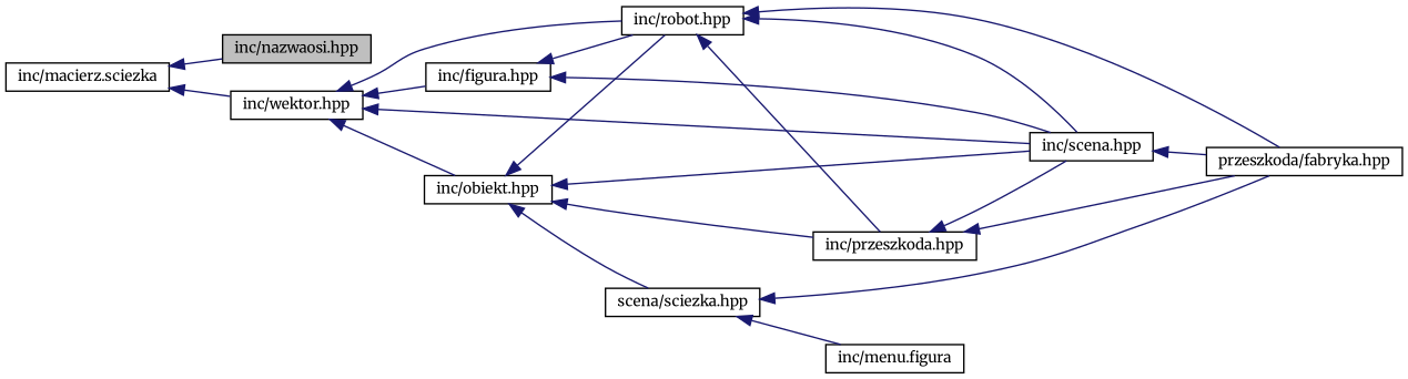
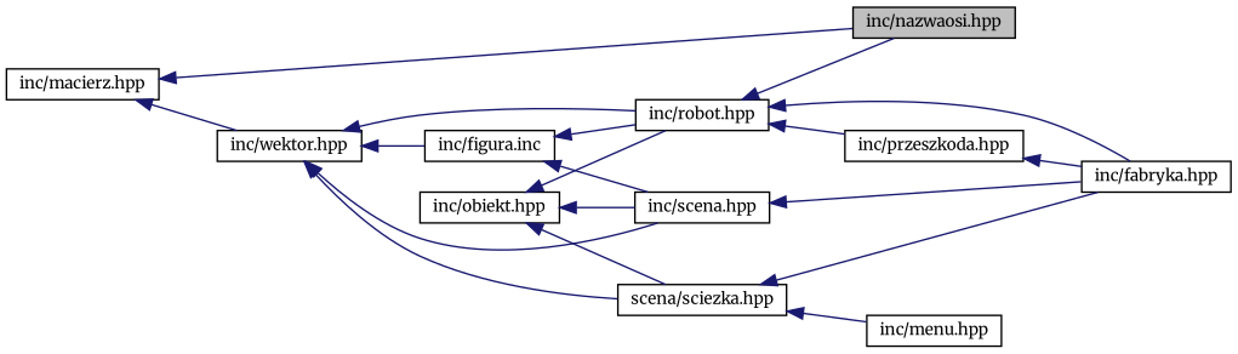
  digraph {
    fontname=Merriweather
    rankdir=LR
    node [color=black fillcolor=white fontname=Merriweather fontsize=10 shape=record style=filled]
    edge [color=midnightblue dir=back fontname=Merriweather fontsize=10 labelfontname=Helvetica labelfontsize=10 style=solid]
    n1 [fillcolor=grey75 fontcolor=black height=0.2 label="inc/nazwaosi.hpp" width=0.4]
-   n2 [height=0.2 label="inc/macierz.sciezka" width=0.4]
+   n2 [height=0.2 label="inc/macierz.hpp" width=0.4]
    n3 [height=0.2 label="inc/wektor.hpp" width=0.4]
-   n4 [height=0.2 label="inc/figura.hpp" width=0.4]
+   n4 [height=0.2 label="inc/figura.inc" width=0.4]
    n5 [height=0.2 label="inc/robot.hpp" width=0.4]
    n6 [height=0.2 label="inc/scena.hpp" width=0.4]
    n7 [height=0.2 label="scena/sciezka.hpp" width=0.4]
-   n8 [height=0.2 label="przeszkoda/fabryka.hpp" width=0.4]
+   n8 [height=0.2 label="inc/fabryka.hpp" width=0.4]
    n9 [height=0.2 label="inc/przeszkoda.hpp" width=0.4]
-   n10 [height=0.2 label="inc/menu.figura" width=0.4]
+   n10 [height=0.2 label="inc/menu.hpp" width=0.4]
    n11 [height=0.2 label="inc/obiekt.hpp" width=0.4]
    n2 -> n1
    n2 -> n3
    n3 -> n4
    n3 -> n5
    n3 -> n6
-   n3 -> n11
+   n3 -> n7
    n4 -> n5
    n4 -> n6
-   n5 -> n6
+   n5 -> n1
    n5 -> n8
    n5 -> n9
    n6 -> n8
    n7 -> n8
    n7 -> n10
-   n9 -> n6
    n9 -> n8
    n11 -> n5
    n11 -> n6
    n11 -> n7
-   n11 -> n9
  }
